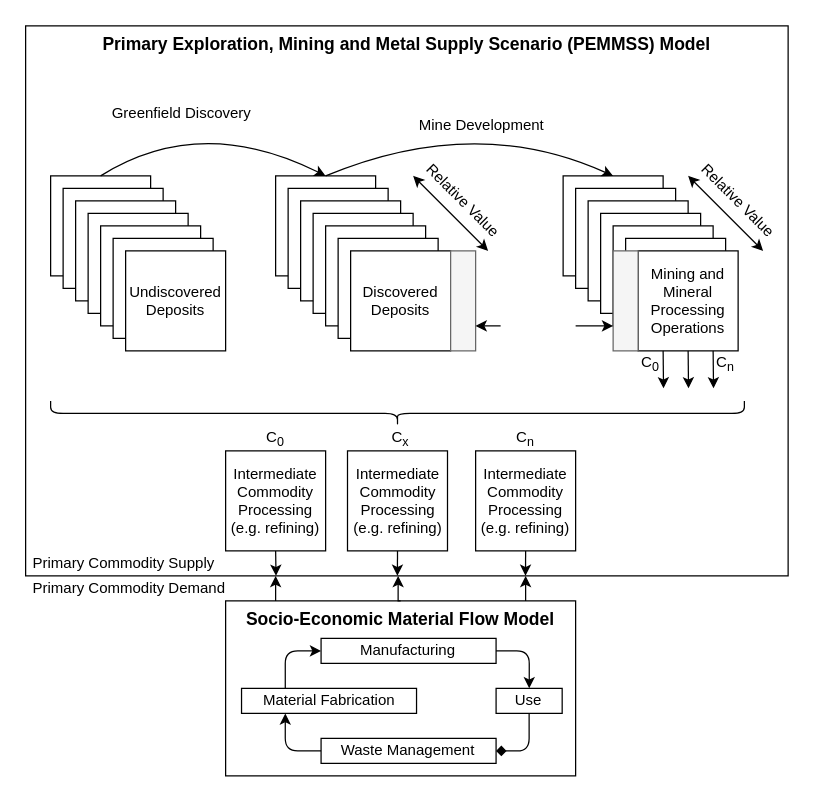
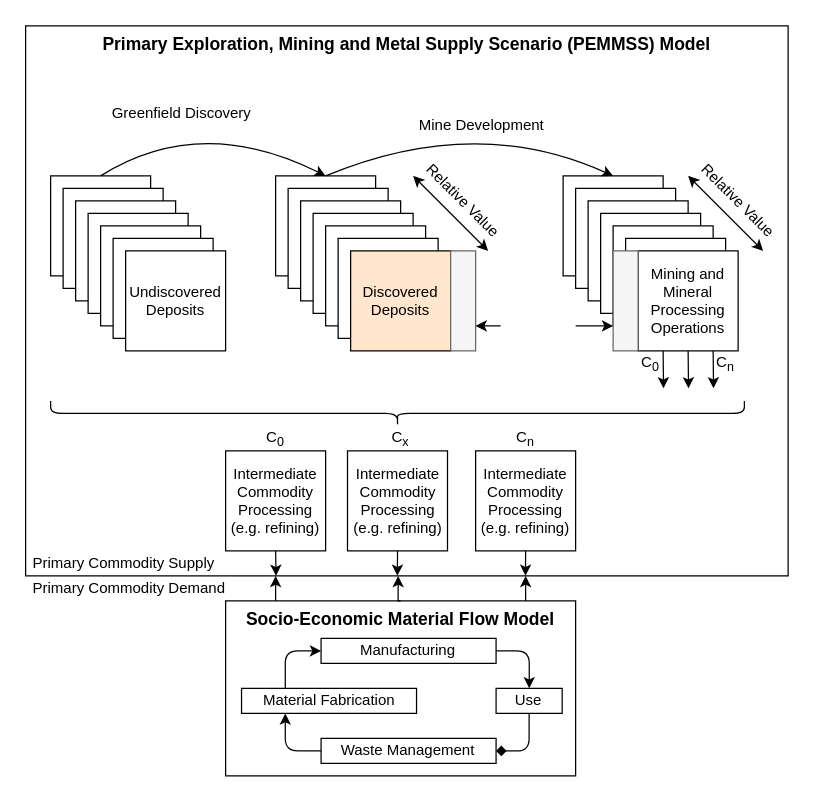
  <mxCell id="0" />
  <mxCell id="1" parent="0" />
  <mxCell id="2" value="" style="group" parent="1" vertex="1" connectable="0"><mxGeometry x="20" y="20" width="610" height="600" as="geometry" /></mxCell>
  <mxCell id="3" value="" style="rounded=0;whiteSpace=wrap;html=1;" parent="2" vertex="1"><mxGeometry width="610" height="440" as="geometry" /></mxCell>
  <mxCell id="4" value="" style="group" parent="2" vertex="1" connectable="0"><mxGeometry x="430" y="120" width="180" height="140" as="geometry" /></mxCell>
  <mxCell id="5" value="" style="rounded=0;whiteSpace=wrap;html=1;" parent="4" vertex="1"><mxGeometry width="80" height="80" as="geometry" /></mxCell>
  <mxCell id="6" value="" style="rounded=0;whiteSpace=wrap;html=1;" parent="4" vertex="1"><mxGeometry x="10" y="10" width="80" height="80" as="geometry" /></mxCell>
  <mxCell id="7" value="" style="rounded=0;whiteSpace=wrap;html=1;" parent="4" vertex="1"><mxGeometry x="20" y="20" width="80" height="80" as="geometry" /></mxCell>
  <mxCell id="8" value="" style="rounded=0;whiteSpace=wrap;html=1;" parent="4" vertex="1"><mxGeometry x="30" y="30" width="80" height="80" as="geometry" /></mxCell>
  <mxCell id="9" value="" style="rounded=0;whiteSpace=wrap;html=1;" parent="4" vertex="1"><mxGeometry x="40" y="40" width="80" height="80" as="geometry" /></mxCell>
  <mxCell id="10" value="" style="rounded=0;whiteSpace=wrap;html=1;" parent="4" vertex="1"><mxGeometry x="50" y="50" width="80" height="80" as="geometry" /></mxCell>
  <mxCell id="11" value="Mining and Mineral Processing Operations" style="rounded=0;whiteSpace=wrap;html=1;" parent="4" vertex="1"><mxGeometry x="60" y="60" width="80" height="80" as="geometry" /></mxCell>
  <mxCell id="12" value="" style="rounded=0;whiteSpace=wrap;html=1;fillColor=#f5f5f5;strokeColor=#666666;fontColor=#333333;" parent="4" vertex="1"><mxGeometry x="40" y="60" width="20" height="80" as="geometry" /></mxCell>
  <mxCell id="13" value="" style="endArrow=classic;html=1;startArrow=classic;startFill=1;" parent="4" edge="1"><mxGeometry width="50" height="50" relative="1" as="geometry"><mxPoint x="100" as="sourcePoint" /><mxPoint x="160" y="60" as="targetPoint" /></mxGeometry></mxCell>
  <mxCell id="14" value="Relative Value" style="text;html=1;align=center;verticalAlign=middle;whiteSpace=wrap;rounded=0;rotation=45;" parent="4" vertex="1"><mxGeometry x="100" y="10" width="80" height="20" as="geometry" /></mxCell>
  <mxCell id="15" value="" style="group" parent="2" vertex="1" connectable="0"><mxGeometry x="200" y="120" width="140" height="140" as="geometry" /></mxCell>
  <mxCell id="16" value="" style="group" parent="15" vertex="1" connectable="0"><mxGeometry width="140" height="140" as="geometry" /></mxCell>
  <mxCell id="17" value="" style="rounded=0;whiteSpace=wrap;html=1;" parent="16" vertex="1"><mxGeometry width="80" height="80" as="geometry" /></mxCell>
  <mxCell id="18" value="" style="rounded=0;whiteSpace=wrap;html=1;" parent="16" vertex="1"><mxGeometry x="10" y="10" width="80" height="80" as="geometry" /></mxCell>
  <mxCell id="19" value="" style="rounded=0;whiteSpace=wrap;html=1;" parent="16" vertex="1"><mxGeometry x="20" y="20" width="80" height="80" as="geometry" /></mxCell>
  <mxCell id="20" value="" style="rounded=0;whiteSpace=wrap;html=1;" parent="16" vertex="1"><mxGeometry x="30" y="30" width="80" height="80" as="geometry" /></mxCell>
  <mxCell id="21" value="" style="rounded=0;whiteSpace=wrap;html=1;" parent="16" vertex="1"><mxGeometry x="40" y="40" width="80" height="80" as="geometry" /></mxCell>
  <mxCell id="22" value="" style="rounded=0;whiteSpace=wrap;html=1;" parent="16" vertex="1"><mxGeometry x="50" y="50" width="80" height="80" as="geometry" /></mxCell>
- <mxCell id="23" value="Discovered Deposits" style="rounded=0;whiteSpace=wrap;html=1;" parent="16" vertex="1"><mxGeometry x="60" y="60" width="80" height="80" as="geometry" /></mxCell>
+ <mxCell id="23" value="Discovered Deposits" style="rounded=0;whiteSpace=wrap;html=1;fillColor=#ffe6cc;" parent="16" vertex="1"><mxGeometry x="60" y="60" width="80" height="80" as="geometry" /></mxCell>
  <mxCell id="24" value="" style="group" parent="2" vertex="1" connectable="0"><mxGeometry x="20" y="120" width="140" height="140" as="geometry" /></mxCell>
  <mxCell id="25" value="" style="group" parent="24" vertex="1" connectable="0"><mxGeometry width="140" height="140" as="geometry" /></mxCell>
  <mxCell id="26" value="" style="rounded=0;whiteSpace=wrap;html=1;" parent="25" vertex="1"><mxGeometry width="80" height="80" as="geometry" /></mxCell>
  <mxCell id="27" value="" style="rounded=0;whiteSpace=wrap;html=1;" parent="25" vertex="1"><mxGeometry x="10" y="10" width="80" height="80" as="geometry" /></mxCell>
  <mxCell id="28" value="" style="rounded=0;whiteSpace=wrap;html=1;" parent="25" vertex="1"><mxGeometry x="20" y="20" width="80" height="80" as="geometry" /></mxCell>
  <mxCell id="29" value="" style="rounded=0;whiteSpace=wrap;html=1;" parent="25" vertex="1"><mxGeometry x="30" y="30" width="80" height="80" as="geometry" /></mxCell>
  <mxCell id="30" value="" style="rounded=0;whiteSpace=wrap;html=1;" parent="25" vertex="1"><mxGeometry x="40" y="40" width="80" height="80" as="geometry" /></mxCell>
  <mxCell id="31" value="" style="rounded=0;whiteSpace=wrap;html=1;" parent="25" vertex="1"><mxGeometry x="50" y="50" width="80" height="80" as="geometry" /></mxCell>
  <mxCell id="32" value="Undiscovered Deposits" style="rounded=0;whiteSpace=wrap;html=1;" parent="25" vertex="1"><mxGeometry x="60" y="60" width="80" height="80" as="geometry" /></mxCell>
  <mxCell id="33" value="" style="curved=1;endArrow=classic;html=1;exitX=0.5;exitY=0;exitDx=0;exitDy=0;entryX=0.5;entryY=0;entryDx=0;entryDy=0;" parent="2" source="26" target="17" edge="1"><mxGeometry width="50" height="50" relative="1" as="geometry"><mxPoint x="310" y="490" as="sourcePoint" /><mxPoint x="360" y="440" as="targetPoint" /><Array as="points"><mxPoint x="140" y="70" /></Array></mxGeometry></mxCell>
  <mxCell id="34" value="Greenfield Discovery" style="text;html=1;strokeColor=none;fillColor=none;align=center;verticalAlign=middle;whiteSpace=wrap;rounded=0;" parent="2" vertex="1"><mxGeometry x="60" y="60" width="130" height="20" as="geometry" /></mxCell>
  <mxCell id="35" value="" style="curved=1;endArrow=classic;html=1;exitX=0.5;exitY=0;exitDx=0;exitDy=0;entryX=0.5;entryY=0;entryDx=0;entryDy=0;" parent="2" source="17" target="5" edge="1"><mxGeometry width="50" height="50" relative="1" as="geometry"><mxPoint x="300" y="260.0" as="sourcePoint" /><mxPoint x="540" y="250" as="targetPoint" /><Array as="points"><mxPoint x="360" y="70" /></Array></mxGeometry></mxCell>
  <mxCell id="36" value="Mine Development" style="text;html=1;strokeColor=none;fillColor=none;align=center;verticalAlign=middle;whiteSpace=wrap;rounded=0;" parent="2" vertex="1"><mxGeometry x="300" y="70" width="130" height="20" as="geometry" /></mxCell>
  <mxCell id="37" value="" style="rounded=0;whiteSpace=wrap;html=1;fillColor=#f5f5f5;strokeColor=#666666;fontColor=#333333;" parent="2" vertex="1"><mxGeometry x="340" y="180" width="20" height="80" as="geometry" /></mxCell>
  <mxCell id="38" style="edgeStyle=orthogonalEdgeStyle;rounded=0;orthogonalLoop=1;jettySize=auto;html=1;exitX=0;exitY=0.75;exitDx=0;exitDy=0;startArrow=classic;startFill=1;endArrow=none;endFill=0;" parent="2" source="12" edge="1"><mxGeometry relative="1" as="geometry"><mxPoint x="440" y="240" as="targetPoint" /></mxGeometry></mxCell>
  <mxCell id="39" value="" style="endArrow=classic;html=1;startArrow=classic;startFill=1;" parent="2" edge="1"><mxGeometry width="50" height="50" relative="1" as="geometry"><mxPoint x="310" y="120" as="sourcePoint" /><mxPoint x="370" y="180" as="targetPoint" /></mxGeometry></mxCell>
  <mxCell id="40" value="Relative Value" style="text;html=1;align=center;verticalAlign=middle;whiteSpace=wrap;rounded=0;rotation=45;" parent="2" vertex="1"><mxGeometry x="310" y="130" width="80" height="20" as="geometry" /></mxCell>
  <mxCell id="41" value="" style="shape=curlyBracket;whiteSpace=wrap;html=1;rounded=1;strokeColor=#000000;fillColor=none;rotation=-90;" parent="2" vertex="1"><mxGeometry x="287.5" y="32.5" width="20" height="555" as="geometry" /></mxCell>
  <mxCell id="42" value="" style="group" parent="2" vertex="1" connectable="0"><mxGeometry x="160" y="460" width="280" height="140" as="geometry" /></mxCell>
  <mxCell id="43" value="&lt;b&gt;&lt;font style=&quot;font-size: 14px&quot;&gt;Socio-Economic Material Flow Model&lt;/font&gt;&lt;/b&gt;" style="rounded=0;whiteSpace=wrap;html=1;verticalAlign=top;" parent="42" vertex="1"><mxGeometry width="280" height="140" as="geometry" /></mxCell>
  <mxCell id="44" value="Use" style="rounded=0;whiteSpace=wrap;html=1;strokeColor=#000000;fillColor=none;" parent="42" vertex="1"><mxGeometry x="216.365" y="70" width="52.866" height="20" as="geometry" /></mxCell>
  <mxCell id="45" value="Waste Management" style="rounded=0;whiteSpace=wrap;html=1;strokeColor=#000000;fillColor=none;" parent="42" vertex="1"><mxGeometry x="76.364" y="110" width="140" height="20" as="geometry" /></mxCell>
  <mxCell id="46" value="Manufacturing" style="rounded=0;whiteSpace=wrap;html=1;strokeColor=#000000;fillColor=none;" parent="42" vertex="1"><mxGeometry x="76.364" y="30" width="140" height="20" as="geometry" /></mxCell>
  <mxCell id="47" value="Material Fabrication" style="rounded=0;whiteSpace=wrap;html=1;strokeColor=#000000;fillColor=none;" parent="42" vertex="1"><mxGeometry x="12.727" y="70" width="140" height="20" as="geometry" /></mxCell>
  <mxCell id="48" value="" style="edgeStyle=segmentEdgeStyle;endArrow=classic;html=1;exitX=1;exitY=0.5;exitDx=0;exitDy=0;" parent="42" source="46" target="44" edge="1"><mxGeometry width="50" height="50" relative="1" as="geometry"><mxPoint x="-178.182" y="-110" as="sourcePoint" /><mxPoint x="-114.545" y="-160" as="targetPoint" /></mxGeometry></mxCell>
  <mxCell id="49" value="" style="edgeStyle=segmentEdgeStyle;endArrow=diamond;html=1;entryX=1;entryY=0.5;entryDx=0;entryDy=0;exitX=0.5;exitY=1;exitDx=0;exitDy=0;" parent="42" source="44" target="45" edge="1"><mxGeometry width="50" height="50" relative="1" as="geometry"><mxPoint x="267.273" y="160" as="sourcePoint" /><mxPoint x="305.455" y="200" as="targetPoint" /><Array as="points"><mxPoint x="241.818" y="120" /></Array></mxGeometry></mxCell>
  <mxCell id="50" value="" style="edgeStyle=segmentEdgeStyle;endArrow=classic;html=1;exitX=0.25;exitY=0;exitDx=0;exitDy=0;entryX=0;entryY=0.5;entryDx=0;entryDy=0;" parent="42" source="47" target="46" edge="1"><mxGeometry width="50" height="50" relative="1" as="geometry"><mxPoint x="38.182" y="60.0" as="sourcePoint" /><mxPoint x="63.636" y="90.0" as="targetPoint" /><Array as="points"><mxPoint x="48.364" y="40" /></Array></mxGeometry></mxCell>
  <mxCell id="51" value="" style="edgeStyle=segmentEdgeStyle;endArrow=classic;html=1;entryX=0.25;entryY=1;entryDx=0;entryDy=0;exitX=0;exitY=0.5;exitDx=0;exitDy=0;" parent="42" source="45" target="47" edge="1"><mxGeometry width="50" height="50" relative="1" as="geometry"><mxPoint x="254.545" y="100.0" as="sourcePoint" /><mxPoint x="229.091" y="130.0" as="targetPoint" /><Array as="points"><mxPoint x="48.364" y="120" /></Array></mxGeometry></mxCell>
  <mxCell id="52" style="edgeStyle=orthogonalEdgeStyle;rounded=0;orthogonalLoop=1;jettySize=auto;html=1;exitX=0.25;exitY=1;exitDx=0;exitDy=0;startArrow=none;startFill=0;endArrow=classic;endFill=1;" parent="2" source="11" edge="1"><mxGeometry relative="1" as="geometry"><mxPoint x="510.333" y="290" as="targetPoint" /></mxGeometry></mxCell>
  <mxCell id="53" style="edgeStyle=orthogonalEdgeStyle;rounded=0;orthogonalLoop=1;jettySize=auto;html=1;exitX=0.5;exitY=1;exitDx=0;exitDy=0;startArrow=none;startFill=0;endArrow=classic;endFill=1;" parent="2" source="11" edge="1"><mxGeometry relative="1" as="geometry"><mxPoint x="530.333" y="290" as="targetPoint" /></mxGeometry></mxCell>
  <mxCell id="54" style="edgeStyle=orthogonalEdgeStyle;rounded=0;orthogonalLoop=1;jettySize=auto;html=1;exitX=0.75;exitY=1;exitDx=0;exitDy=0;startArrow=none;startFill=0;endArrow=classic;endFill=1;" parent="2" source="11" edge="1"><mxGeometry relative="1" as="geometry"><mxPoint x="550.333" y="290" as="targetPoint" /></mxGeometry></mxCell>
  <mxCell id="55" value="C&lt;sub&gt;0&lt;/sub&gt;" style="text;html=1;strokeColor=none;fillColor=none;align=center;verticalAlign=middle;whiteSpace=wrap;rounded=0;" parent="2" vertex="1"><mxGeometry x="480" y="260" width="40" height="20" as="geometry" /></mxCell>
  <mxCell id="56" value="C&lt;sub&gt;n&lt;/sub&gt;" style="text;html=1;strokeColor=none;fillColor=none;align=center;verticalAlign=middle;whiteSpace=wrap;rounded=0;" parent="2" vertex="1"><mxGeometry x="540" y="260" width="40" height="20" as="geometry" /></mxCell>
  <mxCell id="57" style="edgeStyle=orthogonalEdgeStyle;rounded=0;orthogonalLoop=1;jettySize=auto;html=1;exitX=1;exitY=0.75;exitDx=0;exitDy=0;endArrow=none;endFill=0;startArrow=classic;startFill=1;" parent="2" source="37" edge="1"><mxGeometry relative="1" as="geometry"><mxPoint x="380" y="240" as="targetPoint" /><mxPoint x="360" y="240" as="sourcePoint" /></mxGeometry></mxCell>
  <mxCell id="58" style="edgeStyle=orthogonalEdgeStyle;rounded=0;orthogonalLoop=1;jettySize=auto;html=1;exitX=0.5;exitY=1;exitDx=0;exitDy=0;startArrow=none;startFill=0;endArrow=classic;endFill=1;" parent="2" source="59" edge="1"><mxGeometry relative="1" as="geometry"><mxPoint x="200.333" y="440" as="targetPoint" /></mxGeometry></mxCell>
  <mxCell id="59" value="Intermediate&lt;br&gt;Commodity Processing (e.g. refining)" style="rounded=0;whiteSpace=wrap;html=1;" parent="2" vertex="1"><mxGeometry x="160" y="340" width="80" height="80" as="geometry" /></mxCell>
  <mxCell id="60" style="edgeStyle=orthogonalEdgeStyle;rounded=0;orthogonalLoop=1;jettySize=auto;html=1;exitX=0.5;exitY=1;exitDx=0;exitDy=0;startArrow=none;startFill=0;endArrow=classic;endFill=1;" parent="2" source="61" edge="1"><mxGeometry relative="1" as="geometry"><mxPoint x="297.429" y="440" as="targetPoint" /></mxGeometry></mxCell>
  <mxCell id="61" value="Intermediate&lt;br&gt;Commodity Processing&lt;br&gt;(e.g. refining)" style="rounded=0;whiteSpace=wrap;html=1;" parent="2" vertex="1"><mxGeometry x="257.5" y="340" width="80" height="80" as="geometry" /></mxCell>
  <mxCell id="62" style="edgeStyle=orthogonalEdgeStyle;rounded=0;orthogonalLoop=1;jettySize=auto;html=1;exitX=0.5;exitY=1;exitDx=0;exitDy=0;startArrow=none;startFill=0;endArrow=classic;endFill=1;" parent="2" source="63" edge="1"><mxGeometry relative="1" as="geometry"><mxPoint x="399.907" y="440" as="targetPoint" /></mxGeometry></mxCell>
  <mxCell id="63" value="Intermediate Commodity Processing&lt;br&gt;(e.g. refining)" style="rounded=0;whiteSpace=wrap;html=1;" parent="2" vertex="1"><mxGeometry x="360" y="340" width="80" height="80" as="geometry" /></mxCell>
  <mxCell id="64" value="C&lt;sub&gt;0&lt;/sub&gt;" style="text;html=1;strokeColor=none;fillColor=none;align=center;verticalAlign=middle;whiteSpace=wrap;rounded=0;" parent="2" vertex="1"><mxGeometry x="180" y="320" width="40" height="20" as="geometry" /></mxCell>
  <mxCell id="65" value="C&lt;sub&gt;x&lt;/sub&gt;" style="text;html=1;strokeColor=none;fillColor=none;align=center;verticalAlign=middle;whiteSpace=wrap;rounded=0;" parent="2" vertex="1"><mxGeometry x="280" y="320" width="40" height="20" as="geometry" /></mxCell>
  <mxCell id="66" value="C&lt;sub&gt;n&lt;/sub&gt;" style="text;html=1;strokeColor=none;fillColor=none;align=center;verticalAlign=middle;whiteSpace=wrap;rounded=0;" parent="2" vertex="1"><mxGeometry x="380" y="320" width="40" height="20" as="geometry" /></mxCell>
  <mxCell id="67" style="edgeStyle=orthogonalEdgeStyle;rounded=0;orthogonalLoop=1;jettySize=auto;html=1;exitX=0.5;exitY=0;exitDx=0;exitDy=0;startArrow=none;startFill=0;endArrow=classic;endFill=1;" parent="2" source="43" edge="1"><mxGeometry relative="1" as="geometry"><mxPoint x="298" y="440" as="targetPoint" /></mxGeometry></mxCell>
  <mxCell id="68" style="edgeStyle=orthogonalEdgeStyle;rounded=0;orthogonalLoop=1;jettySize=auto;html=1;startArrow=none;startFill=0;endArrow=classic;endFill=1;" parent="2" edge="1"><mxGeometry relative="1" as="geometry"><mxPoint x="200" y="460" as="sourcePoint" /><mxPoint x="200" y="440" as="targetPoint" /></mxGeometry></mxCell>
  <mxCell id="69" style="edgeStyle=orthogonalEdgeStyle;rounded=0;orthogonalLoop=1;jettySize=auto;html=1;startArrow=none;startFill=0;endArrow=classic;endFill=1;" parent="2" edge="1"><mxGeometry relative="1" as="geometry"><mxPoint x="400" y="460" as="sourcePoint" /><mxPoint x="400" y="440" as="targetPoint" /></mxGeometry></mxCell>
  <mxCell id="70" value="Primary Commodity Demand" style="text;html=1;strokeColor=none;fillColor=none;align=left;verticalAlign=middle;whiteSpace=wrap;rounded=0;" parent="2" vertex="1"><mxGeometry x="3.75" y="440" width="172.5" height="20" as="geometry" /></mxCell>
  <mxCell id="71" value="Primary Commodity Supply" style="text;html=1;strokeColor=none;fillColor=none;align=left;verticalAlign=middle;whiteSpace=wrap;rounded=0;" parent="2" vertex="1"><mxGeometry x="3.75" y="420" width="172.5" height="20" as="geometry" /></mxCell>
  <mxCell id="72" value="Primary Exploration, Mining and Metal Supply Scenario (PEMMSS) Model" style="text;html=1;strokeColor=none;fillColor=none;align=center;verticalAlign=middle;whiteSpace=wrap;rounded=0;fontStyle=1;fontSize=14;" parent="2" vertex="1"><mxGeometry x="60" width="490" height="30" as="geometry" /></mxCell>
